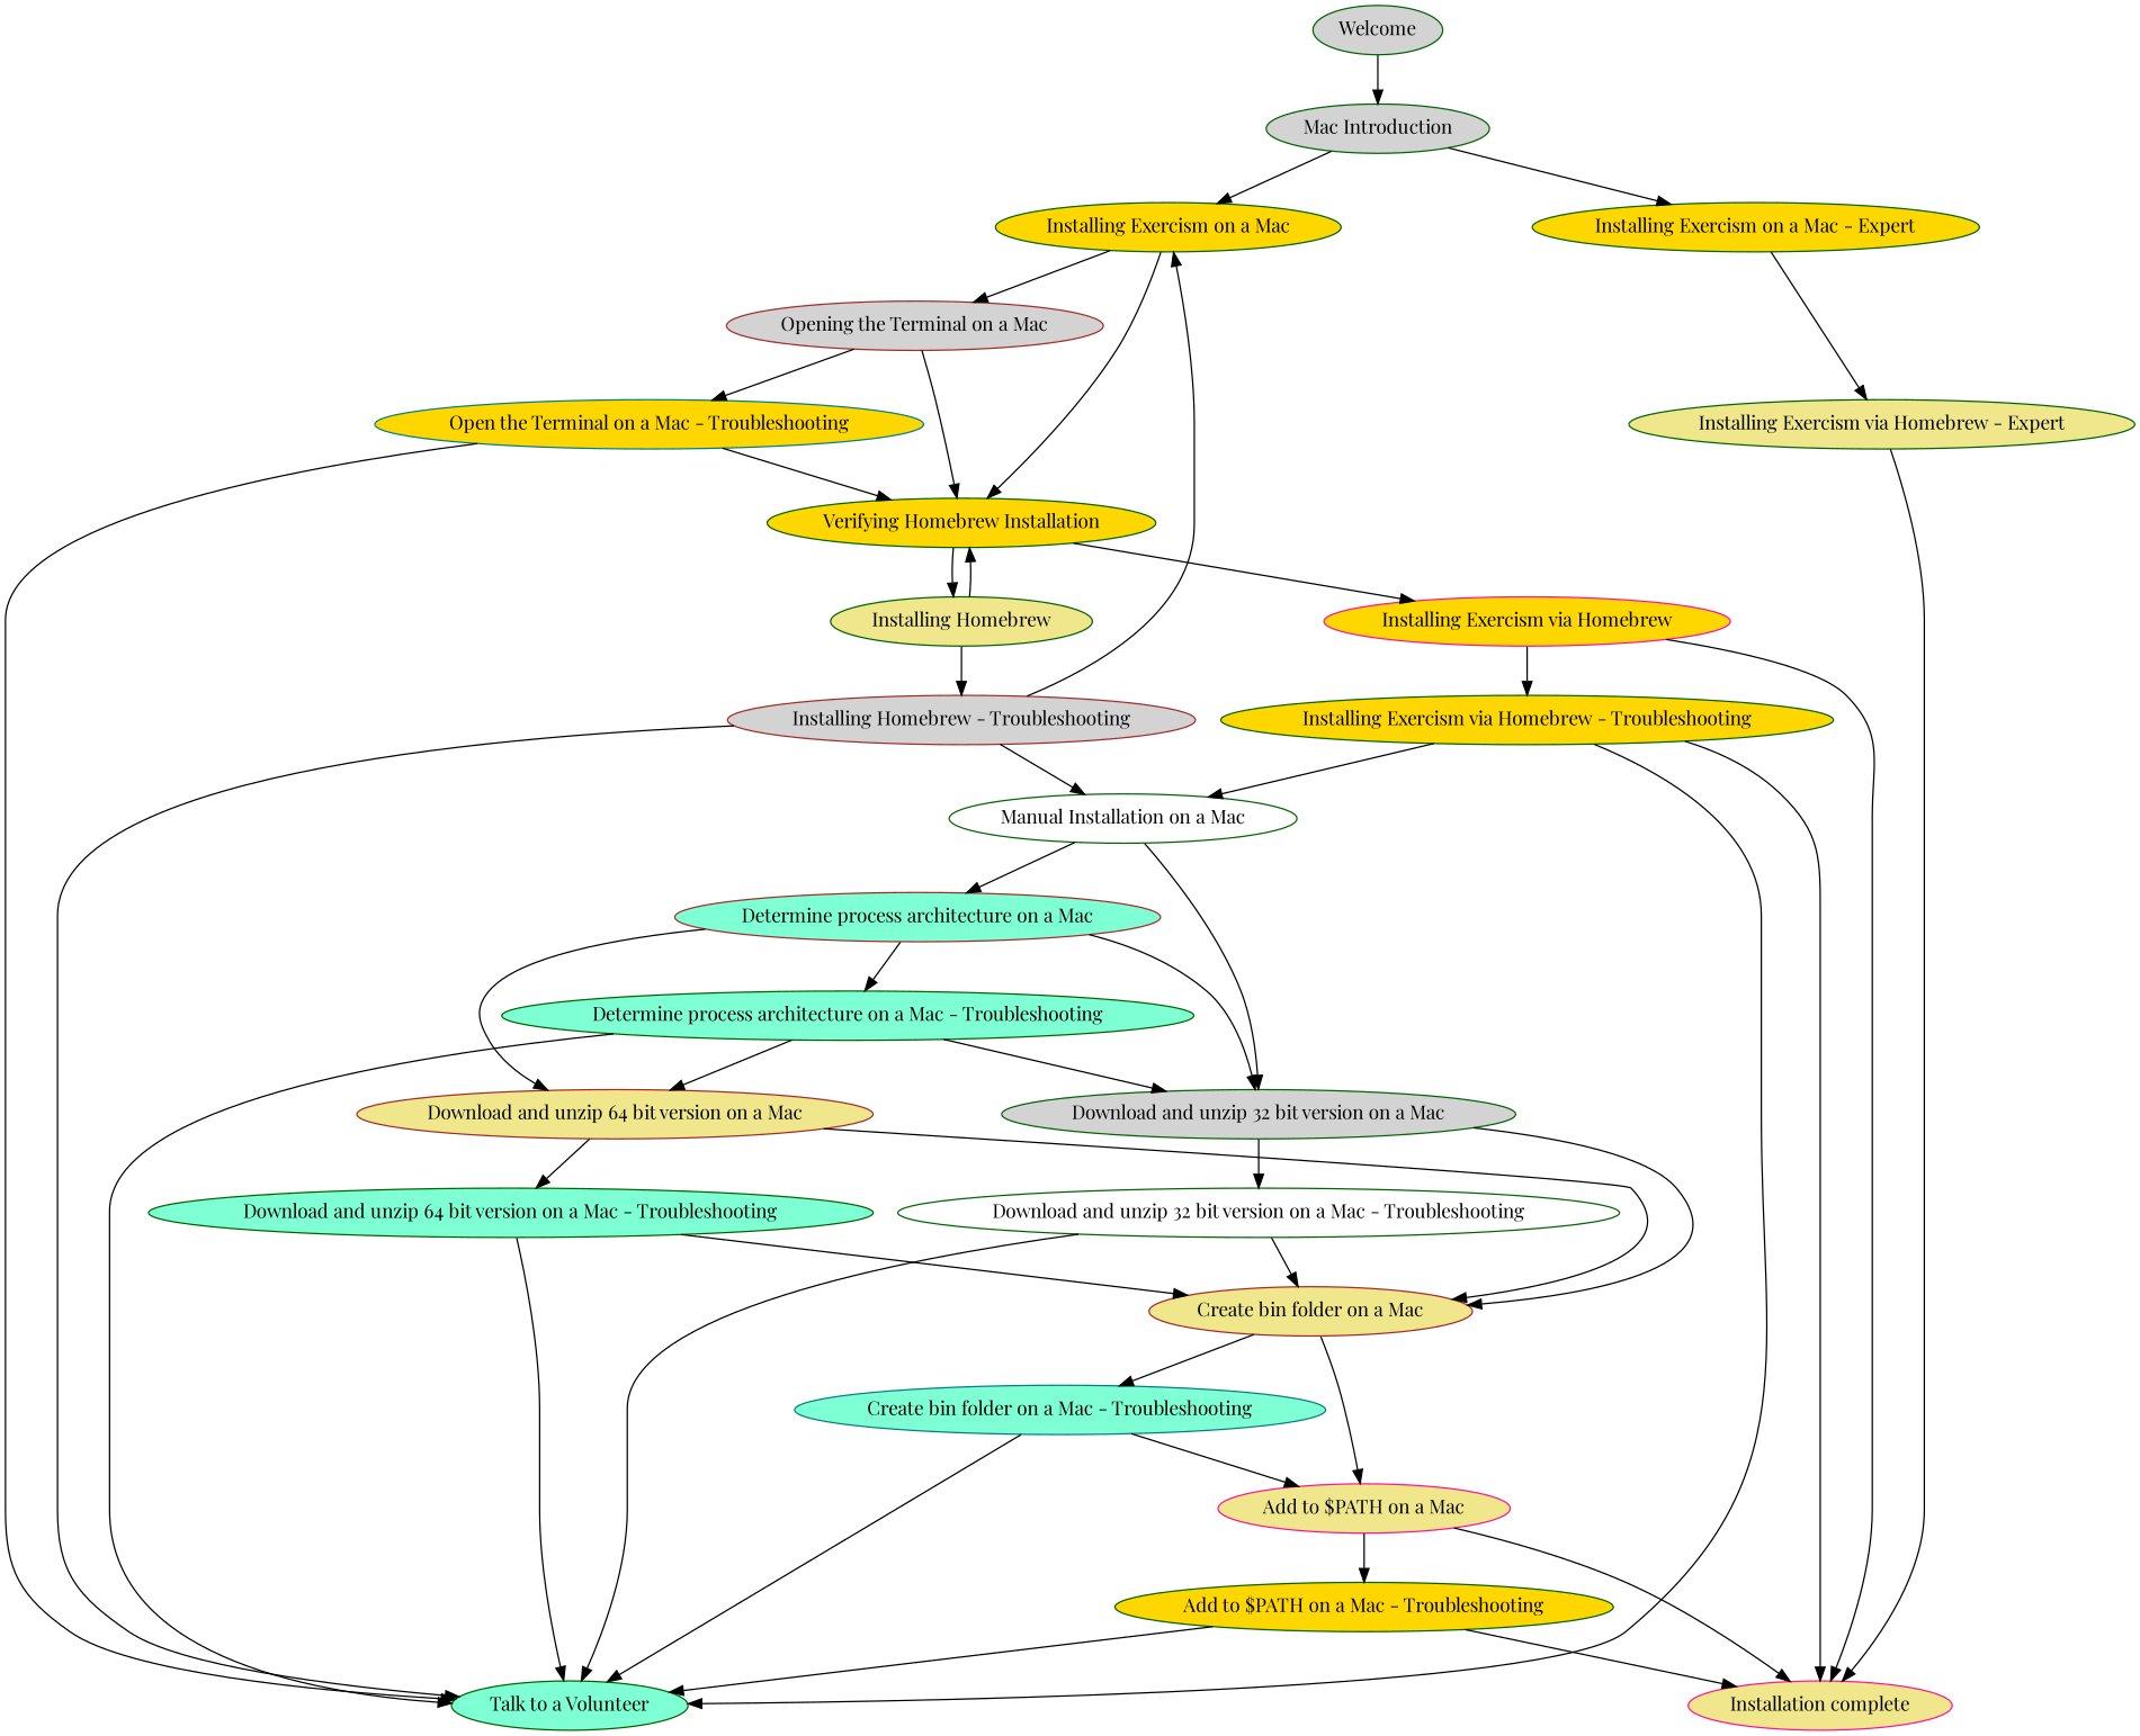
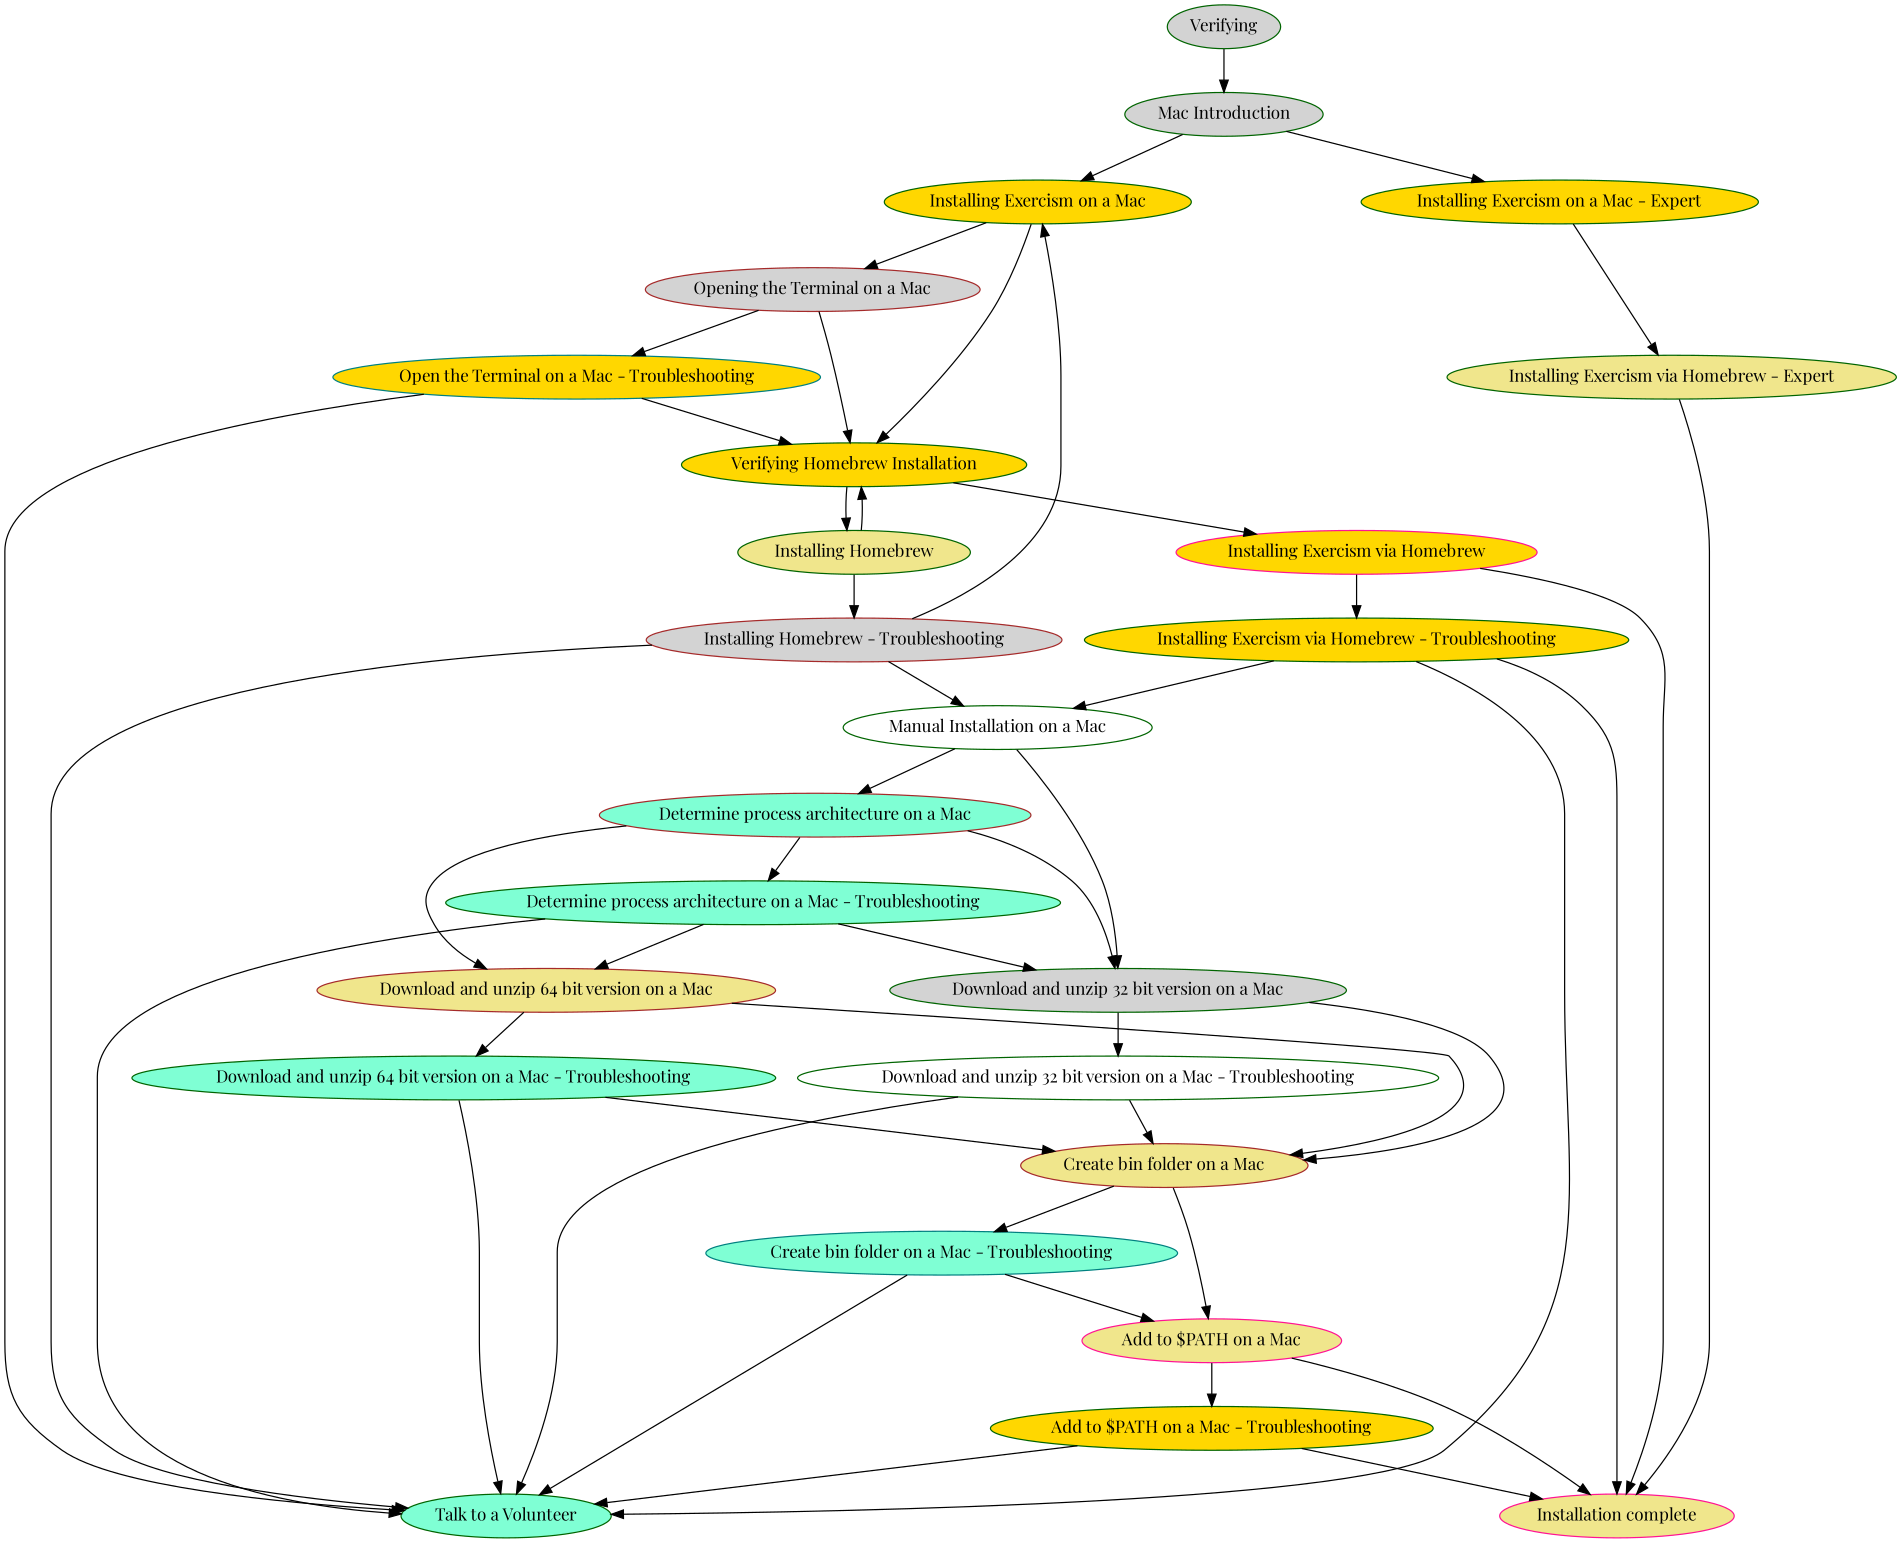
  digraph {
    fontname="Playfair Display"
    node [color=darkgreen fillcolor=gold fontname="Playfair Display" style=filled]
    edge [fontname="Playfair Display"]
-   Welcome [fillcolor=lightgrey]
+   Welcome [fillcolor=lightgrey label=Verifying]
    "Mac Introduction" [fillcolor=lightgrey]
    "Installing Exercism on a Mac - Expert"
    "Installing Exercism on a Mac"
    "Installing Exercism via Homebrew - Expert" [fillcolor=khaki]
    "Verifying Homebrew Installation"
    "Opening the Terminal on a Mac" [color=brown fillcolor=lightgrey]
    "Add to $PATH on a Mac" [color=deeppink fillcolor=khaki]
    "Installation complete" [color=deeppink fillcolor=khaki]
    "Add to $PATH on a Mac - Troubleshooting"
    "Talk to a Volunteer" [fillcolor=aquamarine]
    "Create bin folder on a Mac" [color=brown fillcolor=khaki]
    "Create bin folder on a Mac - Troubleshooting" [color=teal fillcolor=aquamarine]
    "Determine process architecture on a Mac" [color=brown fillcolor=aquamarine]
    "Download and unzip 32 bit version on a Mac" [fillcolor=lightgrey]
    "Download and unzip 64 bit version on a Mac" [color=brown fillcolor=khaki]
    "Determine process architecture on a Mac - Troubleshooting" [fillcolor=aquamarine]
    "Download and unzip 32 bit version on a Mac - Troubleshooting" [fillcolor=white]
    "Download and unzip 64 bit version on a Mac - Troubleshooting" [fillcolor=aquamarine]
    "Installing Exercism via Homebrew" [color=deeppink]
    "Installing Homebrew" [fillcolor=khaki]
    "Open the Terminal on a Mac - Troubleshooting" [color=teal]
    "Installing Exercism via Homebrew - Troubleshooting"
    "Installing Homebrew - Troubleshooting" [color=brown fillcolor=lightgrey]
    "Manual Installation on a Mac" [fillcolor=white]
    Welcome -> "Mac Introduction"
    "Mac Introduction" -> "Installing Exercism on a Mac - Expert"
    "Mac Introduction" -> "Installing Exercism on a Mac"
    "Installing Exercism on a Mac - Expert" -> "Installing Exercism via Homebrew - Expert"
    "Installing Exercism on a Mac" -> "Verifying Homebrew Installation"
    "Installing Exercism on a Mac" -> "Opening the Terminal on a Mac"
    "Installing Exercism via Homebrew - Expert" -> "Installation complete"
    "Verifying Homebrew Installation" -> "Installing Exercism via Homebrew"
    "Verifying Homebrew Installation" -> "Installing Homebrew"
    "Opening the Terminal on a Mac" -> "Verifying Homebrew Installation"
    "Opening the Terminal on a Mac" -> "Open the Terminal on a Mac - Troubleshooting"
    "Add to $PATH on a Mac" -> "Installation complete"
    "Add to $PATH on a Mac" -> "Add to $PATH on a Mac - Troubleshooting"
    "Add to $PATH on a Mac - Troubleshooting" -> "Installation complete"
    "Add to $PATH on a Mac - Troubleshooting" -> "Talk to a Volunteer"
    "Create bin folder on a Mac" -> "Add to $PATH on a Mac"
    "Create bin folder on a Mac" -> "Create bin folder on a Mac - Troubleshooting"
    "Create bin folder on a Mac - Troubleshooting" -> "Add to $PATH on a Mac"
    "Create bin folder on a Mac - Troubleshooting" -> "Talk to a Volunteer"
    "Determine process architecture on a Mac" -> "Download and unzip 32 bit version on a Mac"
    "Determine process architecture on a Mac" -> "Download and unzip 64 bit version on a Mac"
    "Determine process architecture on a Mac" -> "Determine process architecture on a Mac - Troubleshooting"
    "Download and unzip 32 bit version on a Mac" -> "Create bin folder on a Mac"
    "Download and unzip 32 bit version on a Mac" -> "Download and unzip 32 bit version on a Mac - Troubleshooting"
    "Download and unzip 64 bit version on a Mac" -> "Create bin folder on a Mac"
    "Download and unzip 64 bit version on a Mac" -> "Download and unzip 64 bit version on a Mac - Troubleshooting"
    "Determine process architecture on a Mac - Troubleshooting" -> "Talk to a Volunteer"
    "Determine process architecture on a Mac - Troubleshooting" -> "Download and unzip 32 bit version on a Mac"
    "Determine process architecture on a Mac - Troubleshooting" -> "Download and unzip 64 bit version on a Mac"
    "Download and unzip 32 bit version on a Mac - Troubleshooting" -> "Talk to a Volunteer"
    "Download and unzip 32 bit version on a Mac - Troubleshooting" -> "Create bin folder on a Mac"
    "Download and unzip 64 bit version on a Mac - Troubleshooting" -> "Talk to a Volunteer"
    "Download and unzip 64 bit version on a Mac - Troubleshooting" -> "Create bin folder on a Mac"
    "Installing Exercism via Homebrew" -> "Installation complete"
    "Installing Exercism via Homebrew" -> "Installing Exercism via Homebrew - Troubleshooting"
    "Installing Homebrew" -> "Verifying Homebrew Installation"
    "Installing Homebrew" -> "Installing Homebrew - Troubleshooting"
    "Open the Terminal on a Mac - Troubleshooting" -> "Verifying Homebrew Installation"
    "Open the Terminal on a Mac - Troubleshooting" -> "Talk to a Volunteer"
    "Installing Exercism via Homebrew - Troubleshooting" -> "Installation complete"
    "Installing Exercism via Homebrew - Troubleshooting" -> "Talk to a Volunteer"
    "Installing Exercism via Homebrew - Troubleshooting" -> "Manual Installation on a Mac"
    "Installing Homebrew - Troubleshooting" -> "Installing Exercism on a Mac"
    "Installing Homebrew - Troubleshooting" -> "Talk to a Volunteer"
    "Installing Homebrew - Troubleshooting" -> "Manual Installation on a Mac"
    "Manual Installation on a Mac" -> "Determine process architecture on a Mac"
    "Manual Installation on a Mac" -> "Download and unzip 32 bit version on a Mac"
  }
